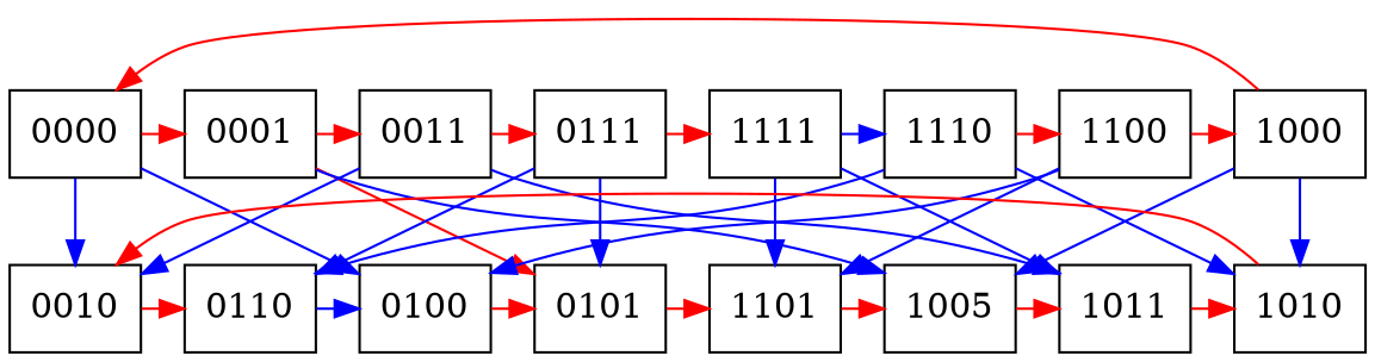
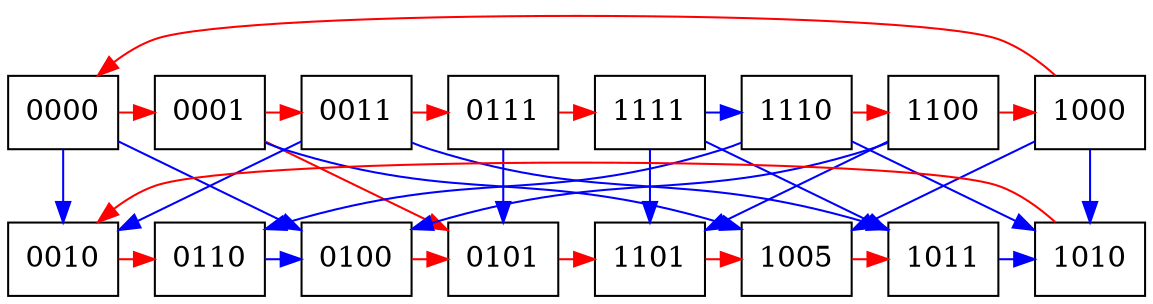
  digraph {
    node [shape=box]
    edge [color=blue]
    0000
    0001
    0011
    0111
    1000
    1100
    1110
    1111
    0010
    0100
    0101
    0110
    n13 [label=1005]
    1010
    1011
    1101
    subgraph sub_1 {
      rank=same
      0000
      0001
      0011
      0111
      1000
      1100
      1110
      1111
    }
    subgraph sub_2 {
      rank=same
      0010
      0100
      0101
      0110
      n13
      1010
      1011
      1101
    }
    0000 -> 0001 [color=red]
    0000 -> 0010
    0000 -> 0100
    0001 -> 0011 [color=red]
    0001 -> 0101 [color=red]
    0001 -> n13
    0011 -> 0111 [color=red]
    0011 -> 0010
    0011 -> 1011
    0111 -> 1111 [color=red]
    0111 -> 0101
-   0111 -> 0110
    1000 -> 0000 [color=red]
    1000 -> n13
    1000 -> 1010
    1100 -> 1000 [color=red]
    1100 -> 0100
    1100 -> 1101
    1110 -> 1100 [color=red]
    1110 -> 0110
    1110 -> 1010
    1111 -> 1110
    1111 -> 1011
    1111 -> 1101
    0010 -> 0110 [color=red]
    0100 -> 0101 [color=red]
    0101 -> 1101 [color=red]
    0110 -> 0100
    n13 -> 1011 [color=red]
    1010 -> 0010 [color=red]
-   1011 -> 1010 [color=red]
+   1011 -> 1010
    1101 -> n13 [color=red]
  }
